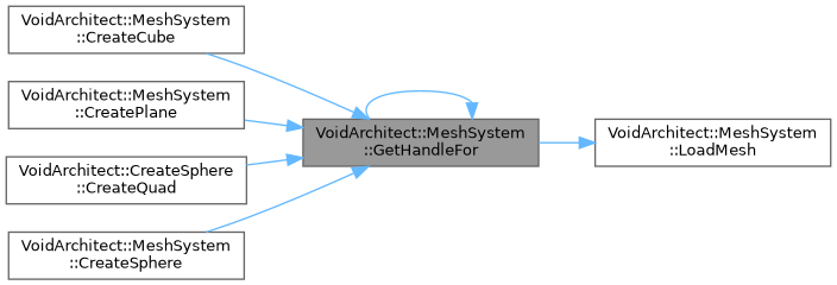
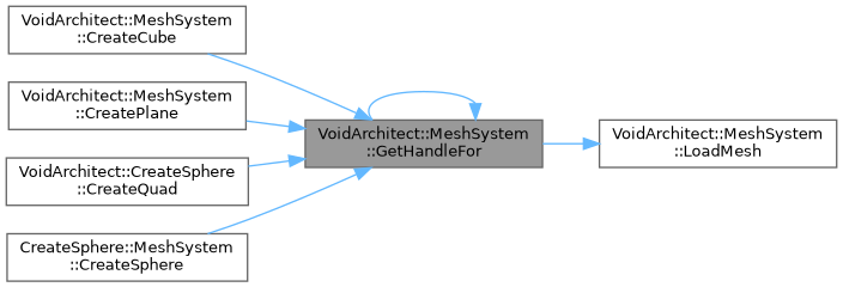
  digraph {
    fontname="DejaVu Sans"
    rankdir=RL
    node [color=grey40 fillcolor=white fontname="DejaVu Sans" fontsize=10 shape=box style=filled]
    edge [color=steelblue1 dir=back fontname="DejaVu Sans" fontsize=10 labelfontname=Helvetica labelfontsize=10 style=solid]
    n1 [color=gray40 fillcolor=grey60 fontcolor=black height=0.2 label="VoidArchitect::MeshSystem\l::GetHandleFor" width=0.4]
    n2 [height=0.2 label="VoidArchitect::MeshSystem\l::CreateCube" width=0.4]
    n3 [height=0.2 label="VoidArchitect::MeshSystem\l::CreatePlane" width=0.4]
    n4 [height=0.2 label="VoidArchitect::CreateSphere\l::CreateQuad" width=0.4]
-   n5 [height=0.2 label="VoidArchitect::MeshSystem\l::CreateSphere" width=0.4]
+   n5 [height=0.2 label="CreateSphere::MeshSystem\l::CreateSphere" width=0.4]
    n6 [height=0.2 label="VoidArchitect::MeshSystem\l::LoadMesh" width=0.4]
    n1 -> n1
    n1 -> n2
    n1 -> n3
    n1 -> n4
    n1 -> n5
    n6 -> n1
  }
